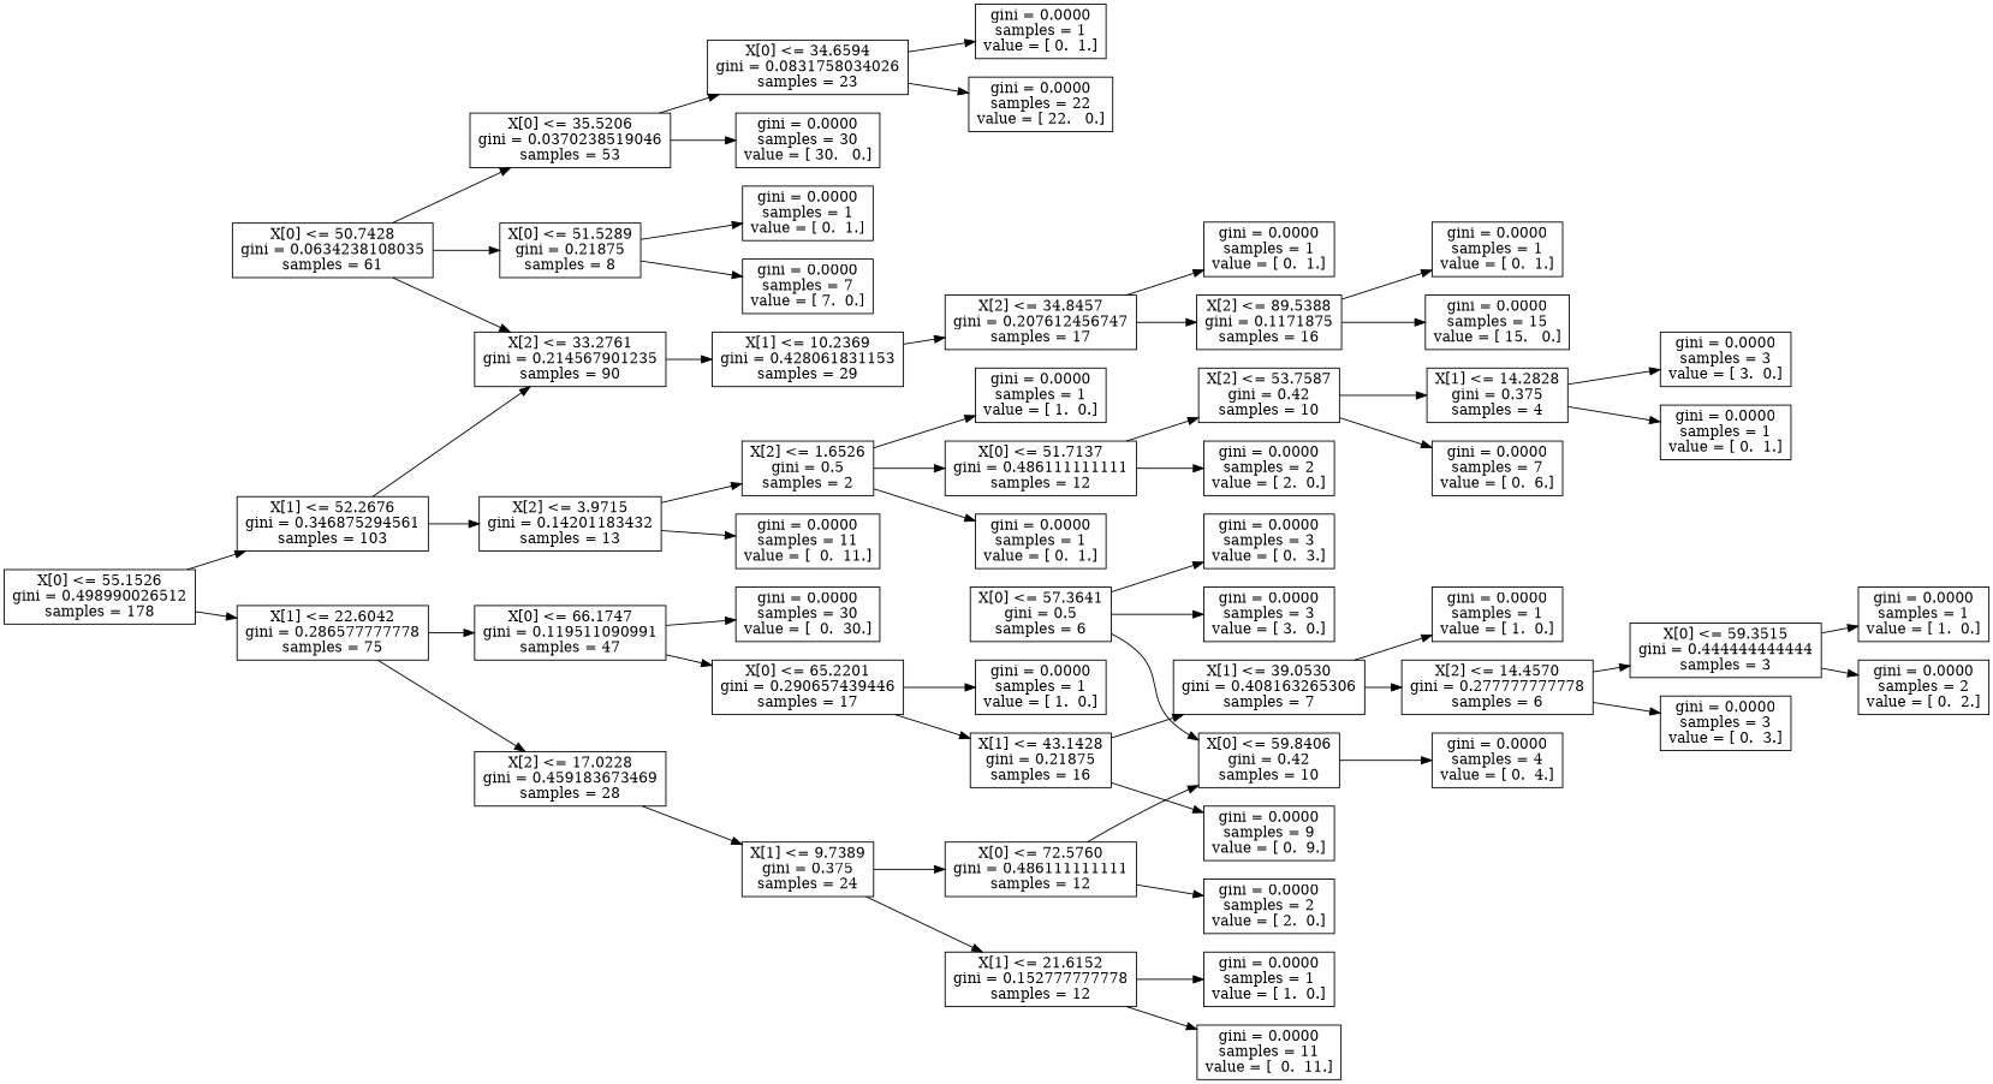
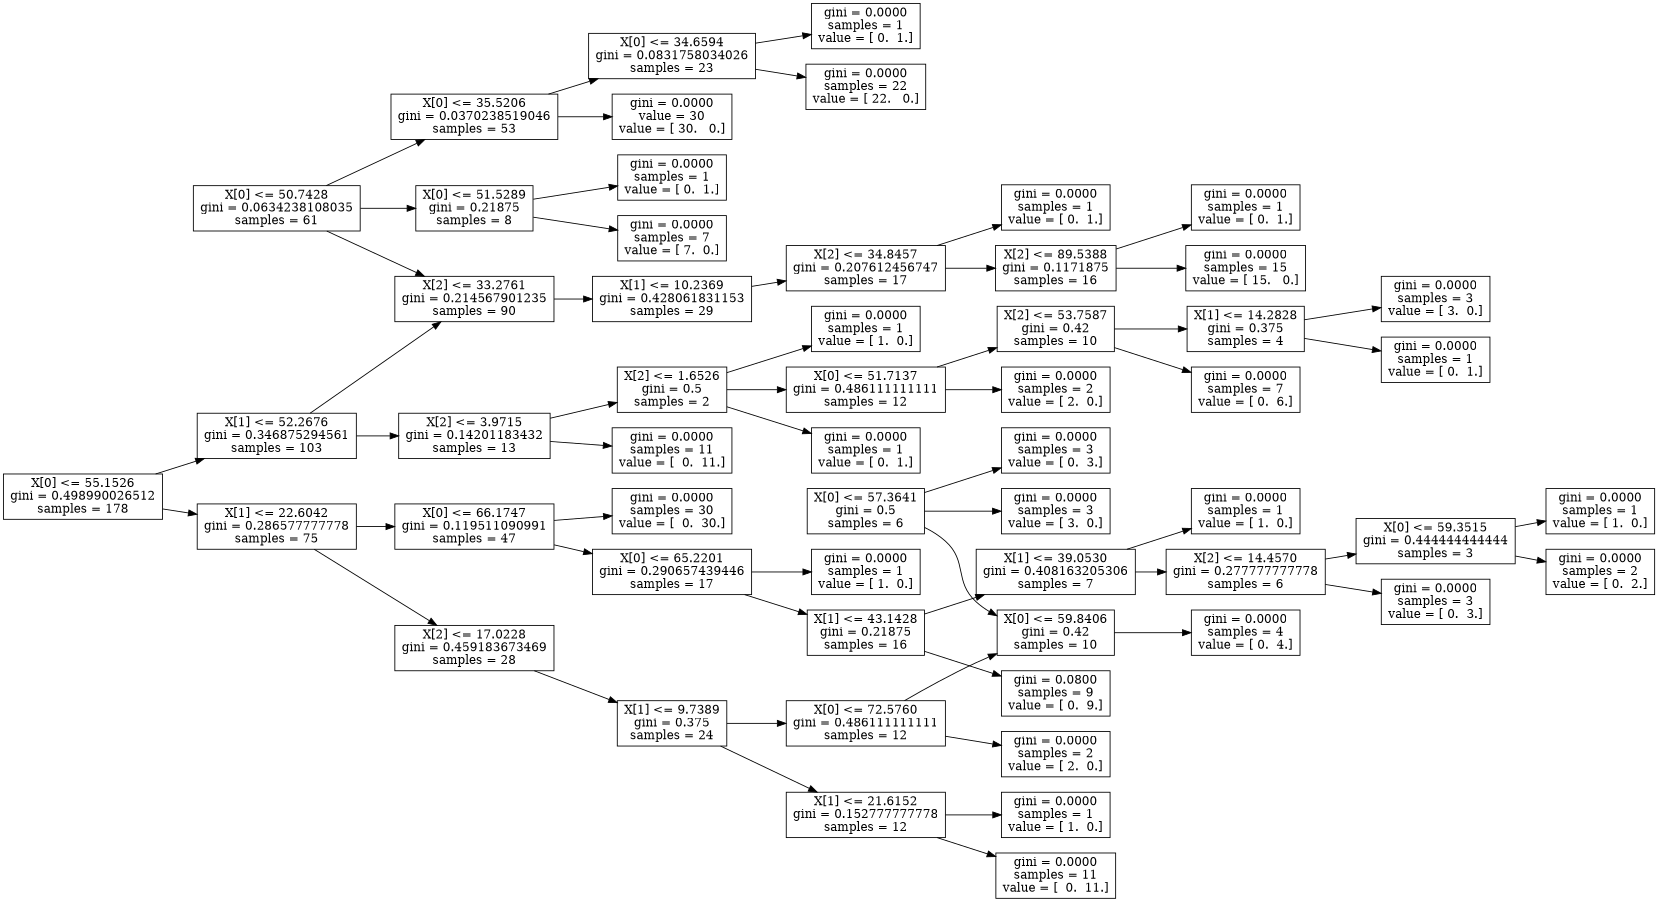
  digraph {
    rankdir=LR
    node [shape=box]
    n1 [label="X[0] <= 55.1526\ngini = 0.498990026512\nsamples = 178"]
    n2 [label="X[1] <= 52.2676\ngini = 0.346875294561\nsamples = 103"]
    n3 [label="X[1] <= 22.6042\ngini = 0.286577777778\nsamples = 75"]
    n4 [label="X[2] <= 33.2761\ngini = 0.214567901235\nsamples = 90"]
    n5 [label="X[2] <= 3.9715\ngini = 0.14201183432\nsamples = 13"]
    n6 [label="X[2] <= 17.0228\ngini = 0.459183673469\nsamples = 28"]
    n7 [label="X[0] <= 66.1747\ngini = 0.119511090991\nsamples = 47"]
    n8 [label="X[1] <= 10.2369\ngini = 0.428061831153\nsamples = 29"]
    n9 [label="X[2] <= 1.6526\ngini = 0.5\nsamples = 2"]
    n10 [label="gini = 0.0000\nsamples = 11\nvalue = [  0.  11.]"]
    n11 [label="X[0] <= 50.7428\ngini = 0.0634238108035\nsamples = 61"]
    n12 [label="X[0] <= 35.5206\ngini = 0.0370238519046\nsamples = 53"]
    n13 [label="X[0] <= 51.5289\ngini = 0.21875\nsamples = 8"]
    n14 [label="X[2] <= 34.8457\ngini = 0.207612456747\nsamples = 17"]
    n15 [label="X[0] <= 34.6594\ngini = 0.0831758034026\nsamples = 23"]
-   n16 [label="gini = 0.0000\nsamples = 30\nvalue = [ 30.   0.]"]
+   n16 [label="gini = 0.0000\nvalue = 30\nvalue = [ 30.   0.]"]
    n17 [label="gini = 0.0000\nsamples = 1\nvalue = [ 0.  1.]"]
    n18 [label="gini = 0.0000\nsamples = 7\nvalue = [ 7.  0.]"]
    n19 [label="gini = 0.0000\nsamples = 22\nvalue = [ 22.   0.]"]
    n20 [label="gini = 0.0000\nsamples = 1\nvalue = [ 0.  1.]"]
    n21 [label="gini = 0.0000\nsamples = 1\nvalue = [ 0.  1.]"]
    n22 [label="X[2] <= 89.5388\ngini = 0.1171875\nsamples = 16"]
    n23 [label="X[0] <= 51.7137\ngini = 0.486111111111\nsamples = 12"]
    n24 [label="X[2] <= 53.7587\ngini = 0.42\nsamples = 10"]
    n25 [label="gini = 0.0000\nsamples = 2\nvalue = [ 2.  0.]"]
    n26 [label="gini = 0.0000\nsamples = 15\nvalue = [ 15.   0.]"]
    n27 [label="gini = 0.0000\nsamples = 1\nvalue = [ 0.  1.]"]
    n28 [label="gini = 0.0000\nsamples = 7\nvalue = [ 0.  6.]"]
    n29 [label="X[1] <= 14.2828\ngini = 0.375\nsamples = 4"]
    n30 [label="gini = 0.0000\nsamples = 3\nvalue = [ 3.  0.]"]
    n31 [label="gini = 0.0000\nsamples = 1\nvalue = [ 0.  1.]"]
    n32 [label="gini = 0.0000\nsamples = 1\nvalue = [ 0.  1.]"]
    n33 [label="gini = 0.0000\nsamples = 1\nvalue = [ 1.  0.]"]
    n34 [label="X[1] <= 9.7389\ngini = 0.375\nsamples = 24"]
    n35 [label="X[0] <= 65.2201\ngini = 0.290657439446\nsamples = 17"]
    n36 [label="gini = 0.0000\nsamples = 30\nvalue = [  0.  30.]"]
    n37 [label="X[0] <= 72.5760\ngini = 0.486111111111\nsamples = 12"]
    n38 [label="X[1] <= 21.6152\ngini = 0.152777777778\nsamples = 12"]
    n39 [label="X[0] <= 59.8406\ngini = 0.42\nsamples = 10"]
    n40 [label="gini = 0.0000\nsamples = 2\nvalue = [ 2.  0.]"]
    n41 [label="gini = 0.0000\nsamples = 11\nvalue = [  0.  11.]"]
    n42 [label="gini = 0.0000\nsamples = 1\nvalue = [ 1.  0.]"]
    n43 [label="gini = 0.0000\nsamples = 4\nvalue = [ 0.  4.]"]
    n44 [label="X[0] <= 57.3641\ngini = 0.5\nsamples = 6"]
    n45 [label="gini = 0.0000\nsamples = 3\nvalue = [ 0.  3.]"]
    n46 [label="gini = 0.0000\nsamples = 3\nvalue = [ 3.  0.]"]
    n47 [label="X[1] <= 43.1428\ngini = 0.21875\nsamples = 16"]
    n48 [label="gini = 0.0000\nsamples = 1\nvalue = [ 1.  0.]"]
-   n49 [label="X[1] <= 39.0530\ngini = 0.408163265306\nsamples = 7"]
-   n50 [label="gini = 0.0000\nsamples = 9\nvalue = [ 0.  9.]"]
+   n49 [label="X[1] <= 39.0530\ngini = 0.408163205306\nsamples = 7"]
+   n50 [label="gini = 0.0800\nsamples = 9\nvalue = [ 0.  9.]"]
    n51 [label="X[2] <= 14.4570\ngini = 0.277777777778\nsamples = 6"]
    n52 [label="gini = 0.0000\nsamples = 1\nvalue = [ 1.  0.]"]
    n53 [label="X[0] <= 59.3515\ngini = 0.444444444444\nsamples = 3"]
    n54 [label="gini = 0.0000\nsamples = 3\nvalue = [ 0.  3.]"]
    n55 [label="gini = 0.0000\nsamples = 1\nvalue = [ 1.  0.]"]
    n56 [label="gini = 0.0000\nsamples = 2\nvalue = [ 0.  2.]"]
    n1 -> n2
    n1 -> n3
    n2 -> n4
    n2 -> n5
    n3 -> n6
    n3 -> n7
    n4 -> n8
    n5 -> n9
    n5 -> n10
    n6 -> n34
    n7 -> n35
    n7 -> n36
    n8 -> n14
    n9 -> n23
    n9 -> n32
    n9 -> n33
    n11 -> n4
    n11 -> n12
    n11 -> n13
    n12 -> n15
    n12 -> n16
    n13 -> n17
    n13 -> n18
    n14 -> n21
    n14 -> n22
    n15 -> n19
    n15 -> n20
    n22 -> n26
    n22 -> n27
    n23 -> n24
    n23 -> n25
    n24 -> n28
    n24 -> n29
    n29 -> n30
    n29 -> n31
    n34 -> n37
    n34 -> n38
    n35 -> n47
    n35 -> n48
    n37 -> n39
    n37 -> n40
    n38 -> n41
    n38 -> n42
    n39 -> n43
    n44 -> n39
    n44 -> n45
    n44 -> n46
    n47 -> n49
    n47 -> n50
    n49 -> n51
    n49 -> n52
    n51 -> n53
    n51 -> n54
    n53 -> n55
    n53 -> n56
  }
